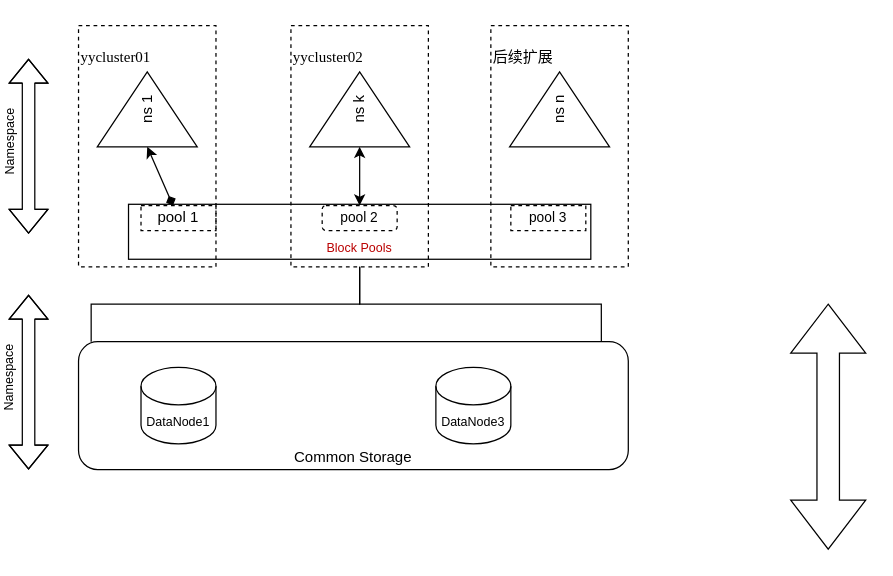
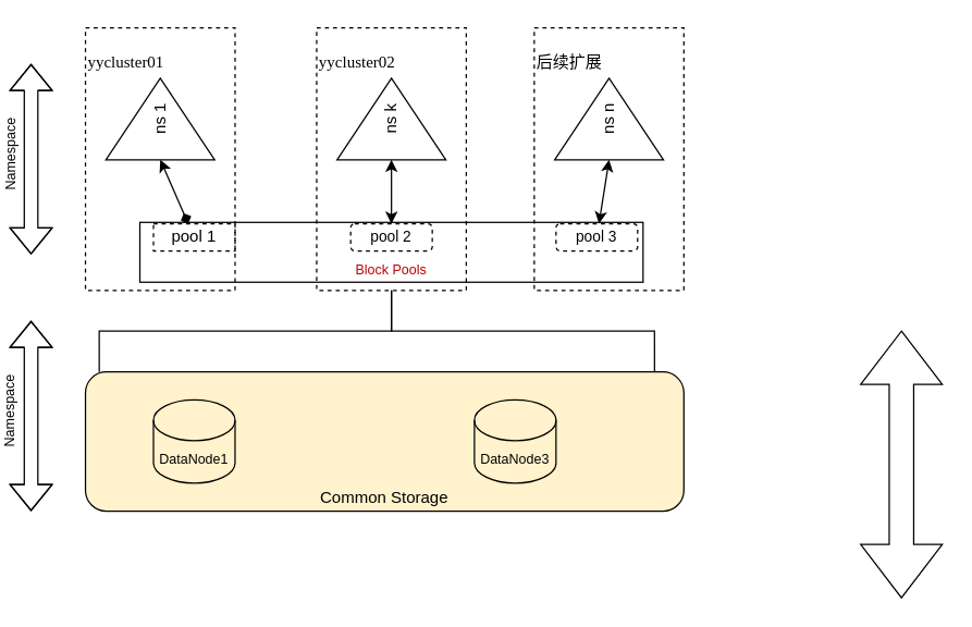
  <mxCell id="0" />
  <mxCell id="1" parent="0" />
  <mxCell id="2" value="&lt;font style=&quot;font-size: 10px&quot; color=&quot;rgba(0, 0, 0, 0)&quot;&gt;Block Pools&lt;/font&gt;" style="rounded=0;whiteSpace=wrap;html=1;verticalAlign=bottom;fontSize=10;" vertex="1" parent="1"><mxGeometry x="100" y="163" width="370" height="44" as="geometry" /></mxCell>
  <mxCell id="3" value="&lt;p style=&quot;line-height: 100%&quot;&gt;&lt;/p&gt;&lt;p style=&quot;&quot;&gt;&lt;font face=&quot;Verdana&quot;&gt;yycluster01&lt;/font&gt;&lt;/p&gt;&lt;p&gt;&lt;/p&gt;" style="rounded=0;whiteSpace=wrap;html=1;dashed=1;fillColor=none;align=left;horizontal=1;verticalAlign=top;" vertex="1" parent="1"><mxGeometry x="60" y="20" width="110" height="193" as="geometry" /></mxCell>
  <mxCell id="4" style="rounded=0;orthogonalLoop=1;jettySize=auto;html=1;exitX=0;exitY=0.5;exitDx=0;exitDy=0;fontSize=10;endArrow=diamond;endFill=1;startArrow=classic;startFill=1;" edge="1" parent="1" source="5" target="15"><mxGeometry relative="1" as="geometry" /></mxCell>
  <mxCell id="5" value="ns 1" style="triangle;whiteSpace=wrap;html=1;rotation=-90;" vertex="1" parent="1"><mxGeometry x="85" y="47" width="60" height="80" as="geometry" /></mxCell>
- <mxCell id="6" value="Common Storage" style="rounded=1;whiteSpace=wrap;html=1;verticalAlign=bottom;" vertex="1" parent="1"><mxGeometry x="60" y="273" width="440" height="102.33" as="geometry" /></mxCell>
+ <mxCell id="6" value="Common Storage" style="rounded=1;whiteSpace=wrap;html=1;verticalAlign=bottom;fillColor=#fff2cc;" vertex="1" parent="1"><mxGeometry x="60" y="273" width="440" height="102.33" as="geometry" /></mxCell>
  <mxCell id="7" style="edgeStyle=orthogonalEdgeStyle;rounded=0;orthogonalLoop=1;jettySize=auto;html=1;exitX=0.5;exitY=1;exitDx=0;exitDy=0;" edge="1" parent="1" source="3" target="3"><mxGeometry relative="1" as="geometry" /></mxCell>
  <mxCell id="8" style="edgeStyle=orthogonalEdgeStyle;rounded=0;orthogonalLoop=1;jettySize=auto;html=1;exitX=0.5;exitY=1;exitDx=0;exitDy=0;entryX=0.023;entryY=0;entryDx=0;entryDy=0;entryPerimeter=0;fontSize=10;startArrow=none;startFill=0;endArrow=none;endFill=0;" edge="1" parent="1" source="9" target="6"><mxGeometry relative="1" as="geometry" /></mxCell>
  <mxCell id="9" value="&lt;p style=&quot;line-height: 100%&quot;&gt;&lt;/p&gt;&lt;p&gt;&lt;font face=&quot;Verdana&quot;&gt;yycluster02&lt;/font&gt;&lt;/p&gt;&lt;p&gt;&lt;/p&gt;" style="rounded=0;whiteSpace=wrap;html=1;dashed=1;fillColor=none;align=left;horizontal=1;verticalAlign=top;" vertex="1" parent="1"><mxGeometry x="230" y="20" width="110" height="193" as="geometry" /></mxCell>
  <mxCell id="10" style="edgeStyle=none;rounded=0;orthogonalLoop=1;jettySize=auto;html=1;exitX=0;exitY=0.5;exitDx=0;exitDy=0;fontSize=10;startArrow=classic;startFill=1;endArrow=classic;endFill=1;" edge="1" parent="1" source="11" target="16"><mxGeometry relative="1" as="geometry" /></mxCell>
  <mxCell id="11" value="ns k" style="triangle;whiteSpace=wrap;html=1;rotation=-90;" vertex="1" parent="1"><mxGeometry x="255" y="47" width="60" height="80" as="geometry" /></mxCell>
  <mxCell id="12" value="&lt;p style=&quot;line-height: 100%&quot;&gt;&lt;/p&gt;&lt;p&gt;&lt;font face=&quot;Verdana&quot;&gt;后续扩展&lt;/font&gt;&lt;/p&gt;&lt;p&gt;&lt;/p&gt;" style="rounded=0;whiteSpace=wrap;html=1;dashed=1;fillColor=none;align=left;horizontal=1;verticalAlign=top;" vertex="1" parent="1"><mxGeometry x="390" y="20" width="110" height="193" as="geometry" /></mxCell>
+ <mxCell id="13" style="edgeStyle=none;rounded=0;orthogonalLoop=1;jettySize=auto;html=1;exitX=0;exitY=0.5;exitDx=0;exitDy=0;fontSize=10;startArrow=classic;startFill=1;endArrow=classic;endFill=1;" edge="1" parent="1" source="14" target="17"><mxGeometry relative="1" as="geometry" /></mxCell>
  <mxCell id="14" value="ns n" style="triangle;whiteSpace=wrap;html=1;rotation=-90;" vertex="1" parent="1"><mxGeometry x="415" y="47" width="60" height="80" as="geometry" /></mxCell>
  <mxCell id="15" value="pool 1" style="whiteSpace=wrap;html=1;dashed=1;fillColor=none;align=center;rounded=0;" vertex="1" parent="1"><mxGeometry x="110" y="164" width="60" height="20" as="geometry" /></mxCell>
  <mxCell id="16" value="&lt;font style=&quot;font-size: 11px&quot;&gt;pool 2&lt;/font&gt;" style="rounded=1;whiteSpace=wrap;html=1;dashed=1;fillColor=none;align=center;fontSize=10;" vertex="1" parent="1"><mxGeometry x="255" y="164" width="60" height="20" as="geometry" /></mxCell>
- <mxCell id="17" value="&lt;font style=&quot;font-size: 11px&quot;&gt;pool 3&lt;/font&gt;" style="whiteSpace=wrap;html=1;dashed=1;fillColor=none;align=center;fontSize=10;rounded=0;" vertex="1" parent="1"><mxGeometry x="406" y="164" width="60" height="20" as="geometry" /></mxCell>
+ <mxCell id="17" value="&lt;font style=&quot;font-size: 11px&quot;&gt;pool 3&lt;/font&gt;" style="rounded=1;whiteSpace=wrap;html=1;dashed=1;fillColor=none;align=center;fontSize=10;" vertex="1" parent="1"><mxGeometry x="406" y="164" width="60" height="20" as="geometry" /></mxCell>
  <mxCell id="18" value="Namespace" style="shape=flexArrow;endArrow=classic;startArrow=classic;html=1;fontSize=10;verticalAlign=bottom;horizontal=0;spacingTop=10;spacingRight=20;" edge="1" parent="1"><mxGeometry width="100" height="100" relative="1" as="geometry"><mxPoint x="20" y="186.5" as="sourcePoint" /><mxPoint x="20" y="46.5" as="targetPoint" /><Array as="points"><mxPoint x="20" y="113" /></Array></mxGeometry></mxCell>
  <mxCell id="19" value="" style="shape=doubleArrow;direction=south;whiteSpace=wrap;html=1;fontSize=10;fillColor=none;align=center;" vertex="1" parent="1"><mxGeometry x="630" y="243" width="60" height="196" as="geometry" /></mxCell>
  <mxCell id="20" value="DataNode1" style="shape=cylinder3;whiteSpace=wrap;html=1;boundedLbl=1;backgroundOutline=1;size=15;fontSize=10;fillColor=none;align=center;" vertex="1" parent="1"><mxGeometry x="110" y="293.58" width="60" height="61.17" as="geometry" /></mxCell>
  <mxCell id="21" style="edgeStyle=orthogonalEdgeStyle;rounded=0;orthogonalLoop=1;jettySize=auto;html=1;exitX=0.5;exitY=1;exitDx=0;exitDy=0;entryX=0.951;entryY=0;entryDx=0;entryDy=0;entryPerimeter=0;fontSize=10;startArrow=none;startFill=0;endArrow=none;endFill=0;" edge="1" parent="1" source="9" target="6"><mxGeometry relative="1" as="geometry"><mxPoint x="295" y="223" as="sourcePoint" /><mxPoint x="80.12" y="283" as="targetPoint" /></mxGeometry></mxCell>
  <mxCell id="22" value="DataNode3" style="shape=cylinder3;whiteSpace=wrap;html=1;boundedLbl=1;backgroundOutline=1;size=15;fontSize=10;fillColor=none;align=center;" vertex="1" parent="1"><mxGeometry x="346" y="293.58" width="60" height="61.17" as="geometry" /></mxCell>
  <mxCell id="23" value="Namespace" style="shape=flexArrow;endArrow=classic;startArrow=classic;html=1;fontSize=10;verticalAlign=bottom;horizontal=0;spacingTop=10;spacingRight=20;" edge="1" parent="1"><mxGeometry width="100" height="100" relative="1" as="geometry"><mxPoint x="20" y="375.33" as="sourcePoint" /><mxPoint x="20" y="235.33" as="targetPoint" /><Array as="points"><mxPoint x="20" y="301.83" /></Array></mxGeometry></mxCell>
